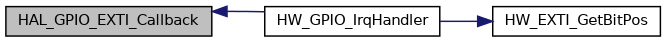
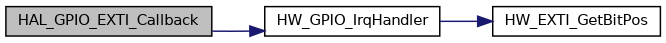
  digraph {
    rankdir=LR
    node [color=black fillcolor=white fontname=Helvetica fontsize=10 shape=record style=filled]
    edge [color=midnightblue fontname=Helvetica fontsize=10 labelfontname=Helvetica labelfontsize=10 style=solid]
    n1 [fillcolor=grey75 fontcolor=black height=0.2 label=HAL_GPIO_EXTI_Callback width=0.4]
    n2 [height=0.2 label=HW_GPIO_IrqHandler width=0.4]
    n3 [height=0.2 label=HW_EXTI_GetBitPos width=0.4]
-   n2 -> n1
+   n1 -> n2
    n2 -> n3
  }
